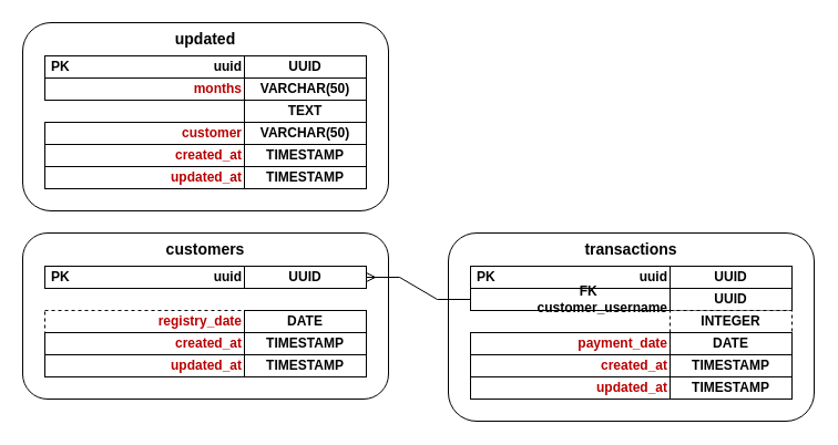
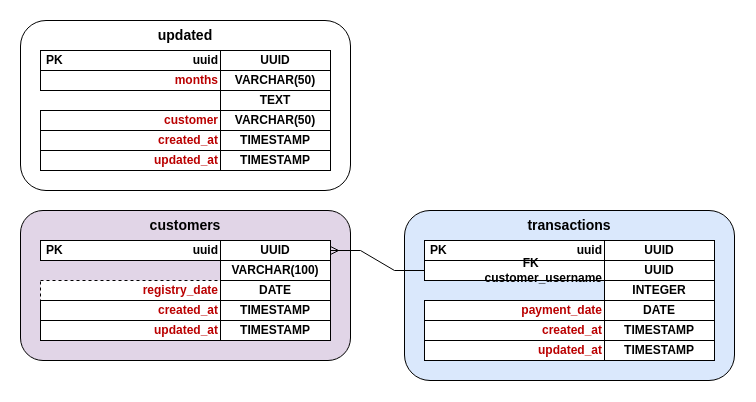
  <mxCell id="0" />
  <mxCell id="1" parent="0" />
  <mxCell id="2" value="updated" style="rounded=1;whiteSpace=wrap;html=1;verticalAlign=top;fontSize=14;fontStyle=1" vertex="1" parent="1"><mxGeometry x="20" y="20" width="330" height="170" as="geometry" /></mxCell>
  <mxCell id="3" value="&lt;font style=&quot;color: light-dark(rgb(0, 0, 0), rgb(186, 0, 0));&quot;&gt;PK&lt;/font&gt;&amp;nbsp; &amp;nbsp; &amp;nbsp; &amp;nbsp; &amp;nbsp; &amp;nbsp; &amp;nbsp; &amp;nbsp; &amp;nbsp; &amp;nbsp; &amp;nbsp; &amp;nbsp; &amp;nbsp; &amp;nbsp; &amp;nbsp; &amp;nbsp; &amp;nbsp; &amp;nbsp; &amp;nbsp; &amp;nbsp;uuid" style="rounded=0;whiteSpace=wrap;html=1;align=right;fontStyle=1;fillColor=light-dark(#FFFFFF,#343A40);" vertex="1" parent="1"><mxGeometry x="40" y="50" width="180" height="20" as="geometry" /></mxCell>
  <mxCell id="4" value="UUID" style="rounded=0;whiteSpace=wrap;html=1;align=center;fontStyle=1;fillColor=light-dark(#FFFFFF,#343A40);" vertex="1" parent="1"><mxGeometry x="220" y="50" width="110" height="20" as="geometry" /></mxCell>
  <mxCell id="5" value="&lt;font color=&quot;rgba(0, 0, 0, 0)&quot;&gt;months&lt;/font&gt;" style="rounded=0;whiteSpace=wrap;html=1;align=right;fontStyle=1;fillColor=light-dark(#FFFFFF,#343A40);" vertex="1" parent="1"><mxGeometry x="40" y="70" width="180" height="20" as="geometry" /></mxCell>
  <mxCell id="6" value="VARCHAR(50)" style="rounded=0;whiteSpace=wrap;html=1;align=center;fontStyle=1;fillColor=light-dark(#FFFFFF,#343A40);" vertex="1" parent="1"><mxGeometry x="220" y="70" width="110" height="20" as="geometry" /></mxCell>
  <mxCell id="7" value="TEXT" style="rounded=0;whiteSpace=wrap;html=1;align=center;fontStyle=1;fillColor=light-dark(#FFFFFF,#343A40);" vertex="1" parent="1"><mxGeometry x="220" y="90" width="110" height="20" as="geometry" /></mxCell>
  <mxCell id="8" value="&lt;font color=&quot;rgba(0, 0, 0, 0)&quot;&gt;customer&lt;/font&gt;" style="rounded=0;whiteSpace=wrap;html=1;align=right;fontStyle=1;fillColor=light-dark(#FFFFFF,#343A40);" vertex="1" parent="1"><mxGeometry x="40" y="110" width="180" height="20" as="geometry" /></mxCell>
  <mxCell id="9" value="VARCHAR(50)" style="rounded=0;whiteSpace=wrap;html=1;align=center;fontStyle=1;fillColor=light-dark(#FFFFFF,#343A40);" vertex="1" parent="1"><mxGeometry x="220" y="110" width="110" height="20" as="geometry" /></mxCell>
- <mxCell id="10" value="customers" style="rounded=1;whiteSpace=wrap;html=1;verticalAlign=top;fontSize=14;fontStyle=1" vertex="1" parent="1"><mxGeometry x="20" y="210" width="330" height="150" as="geometry" /></mxCell>
+ <mxCell id="10" value="customers" style="rounded=1;whiteSpace=wrap;html=1;verticalAlign=top;fontSize=14;fontStyle=1;fillColor=#e1d5e7;" vertex="1" parent="1"><mxGeometry x="20" y="210" width="330" height="150" as="geometry" /></mxCell>
  <mxCell id="11" value="&lt;font style=&quot;color: light-dark(rgb(0, 0, 0), rgb(186, 0, 0));&quot;&gt;PK&lt;/font&gt;&amp;nbsp; &amp;nbsp; &amp;nbsp; &amp;nbsp; &amp;nbsp; &amp;nbsp; &amp;nbsp; &amp;nbsp; &amp;nbsp; &amp;nbsp; &amp;nbsp; &amp;nbsp; &amp;nbsp; &amp;nbsp; &amp;nbsp; &amp;nbsp; &amp;nbsp; &amp;nbsp; &amp;nbsp; &amp;nbsp;uuid" style="rounded=0;whiteSpace=wrap;html=1;align=right;fontStyle=1;fillColor=light-dark(#FFFFFF,#343A40);" vertex="1" parent="1"><mxGeometry x="40" y="240" width="180" height="20" as="geometry" /></mxCell>
  <mxCell id="12" value="UUID" style="rounded=0;whiteSpace=wrap;html=1;align=center;fontStyle=1;fillColor=light-dark(#FFFFFF,#343A40);" vertex="1" parent="1"><mxGeometry x="220" y="240" width="110" height="20" as="geometry" /></mxCell>
+ <mxCell id="13" value="VARCHAR(100)" style="rounded=0;whiteSpace=wrap;html=1;align=center;fontStyle=1;fillColor=light-dark(#FFFFFF,#343A40);" vertex="1" parent="1"><mxGeometry x="220" y="260" width="110" height="20" as="geometry" /></mxCell>
  <mxCell id="14" value="&lt;font style=&quot;color: light-dark(rgb(186, 0, 0), rgb(255, 255, 255));&quot;&gt;registry_date&lt;/font&gt;" style="rounded=0;whiteSpace=wrap;html=1;align=right;fontStyle=1;fillColor=light-dark(#FFFFFF,#343A40);dashed=1;" vertex="1" parent="1"><mxGeometry x="40" y="280" width="180" height="20" as="geometry" /></mxCell>
  <mxCell id="15" value="DATE" style="rounded=0;whiteSpace=wrap;html=1;align=center;fontStyle=1;fillColor=light-dark(#FFFFFF,#343A40);" vertex="1" parent="1"><mxGeometry x="220" y="280" width="110" height="20" as="geometry" /></mxCell>
  <mxCell id="16" value="&lt;font color=&quot;rgba(0, 0, 0, 0)&quot;&gt;created_at&lt;/font&gt;" style="rounded=0;whiteSpace=wrap;html=1;align=right;fontStyle=1;fillColor=light-dark(#FFFFFF,#343A40);" vertex="1" parent="1"><mxGeometry x="40" y="130" width="180" height="20" as="geometry" /></mxCell>
  <mxCell id="17" value="TIMESTAMP" style="rounded=0;whiteSpace=wrap;html=1;align=center;fontStyle=1;fillColor=light-dark(#FFFFFF,#343A40);" vertex="1" parent="1"><mxGeometry x="220" y="130" width="110" height="20" as="geometry" /></mxCell>
  <mxCell id="18" value="&lt;font color=&quot;rgba(0, 0, 0, 0)&quot;&gt;updated_at&lt;/font&gt;" style="rounded=0;whiteSpace=wrap;html=1;align=right;fontStyle=1;fillColor=light-dark(#FFFFFF,#343A40);" vertex="1" parent="1"><mxGeometry x="40" y="150" width="180" height="20" as="geometry" /></mxCell>
  <mxCell id="19" value="TIMESTAMP" style="rounded=0;whiteSpace=wrap;html=1;align=center;fontStyle=1;fillColor=light-dark(#FFFFFF,#343A40);" vertex="1" parent="1"><mxGeometry x="220" y="150" width="110" height="20" as="geometry" /></mxCell>
  <mxCell id="20" value="&lt;font color=&quot;rgba(0, 0, 0, 0)&quot;&gt;created_at&lt;/font&gt;" style="rounded=0;whiteSpace=wrap;html=1;align=right;fontStyle=1;fillColor=light-dark(#FFFFFF,#343A40);" vertex="1" parent="1"><mxGeometry x="40" y="300" width="180" height="20" as="geometry" /></mxCell>
  <mxCell id="21" value="TIMESTAMP" style="rounded=0;whiteSpace=wrap;html=1;align=center;fontStyle=1;fillColor=light-dark(#FFFFFF,#343A40);" vertex="1" parent="1"><mxGeometry x="220" y="300" width="110" height="20" as="geometry" /></mxCell>
  <mxCell id="22" value="&lt;font color=&quot;rgba(0, 0, 0, 0)&quot;&gt;updated_at&lt;/font&gt;" style="rounded=0;whiteSpace=wrap;html=1;align=right;fontStyle=1;fillColor=light-dark(#FFFFFF,#343A40);" vertex="1" parent="1"><mxGeometry x="40" y="320" width="180" height="20" as="geometry" /></mxCell>
  <mxCell id="23" value="TIMESTAMP" style="rounded=0;whiteSpace=wrap;html=1;align=center;fontStyle=1;fillColor=light-dark(#FFFFFF,#343A40);" vertex="1" parent="1"><mxGeometry x="220" y="320" width="110" height="20" as="geometry" /></mxCell>
- <mxCell id="24" value="transactions" style="rounded=1;whiteSpace=wrap;html=1;verticalAlign=top;fontSize=14;fontStyle=1" vertex="1" parent="1"><mxGeometry x="404" y="210" width="330" height="170" as="geometry" /></mxCell>
+ <mxCell id="24" value="transactions" style="rounded=1;whiteSpace=wrap;html=1;verticalAlign=top;fontSize=14;fontStyle=1;fillColor=#dae8fc;" vertex="1" parent="1"><mxGeometry x="404" y="210" width="330" height="170" as="geometry" /></mxCell>
  <mxCell id="25" value="&lt;font style=&quot;color: light-dark(rgb(0, 0, 0), rgb(186, 0, 0));&quot;&gt;PK&lt;/font&gt;&amp;nbsp; &amp;nbsp; &amp;nbsp; &amp;nbsp; &amp;nbsp; &amp;nbsp; &amp;nbsp; &amp;nbsp; &amp;nbsp; &amp;nbsp; &amp;nbsp; &amp;nbsp; &amp;nbsp; &amp;nbsp; &amp;nbsp; &amp;nbsp; &amp;nbsp; &amp;nbsp; &amp;nbsp; &amp;nbsp;uuid" style="rounded=0;whiteSpace=wrap;html=1;align=right;fontStyle=1;fillColor=light-dark(#FFFFFF,#343A40);" vertex="1" parent="1"><mxGeometry x="424" y="240" width="180" height="20" as="geometry" /></mxCell>
  <mxCell id="26" value="UUID" style="rounded=0;whiteSpace=wrap;html=1;align=center;fontStyle=1;fillColor=light-dark(#FFFFFF,#343A40);" vertex="1" parent="1"><mxGeometry x="604" y="240" width="110" height="20" as="geometry" /></mxCell>
  <mxCell id="27" value="&lt;font style=&quot;&quot;&gt;&lt;span style=&quot;color: light-dark(rgb(0, 0, 0), rgb(186, 0, 0));&quot;&gt;&lt;font style=&quot;color: light-dark(rgb(0, 0, 0), rgb(186, 0, 0));&quot;&gt;FK&amp;nbsp; &amp;nbsp; &amp;nbsp; &amp;nbsp; &amp;nbsp; &amp;nbsp; &amp;nbsp; &amp;nbsp; &amp;nbsp; &amp;nbsp; &amp;nbsp;&lt;/font&gt;&lt;/span&gt;&lt;font style=&quot;color: light-dark(rgb(0, 0, 0), rgb(255, 255, 255));&quot;&gt;customer_username&lt;/font&gt;&lt;/font&gt;" style="rounded=0;whiteSpace=wrap;html=1;align=right;fontStyle=1;fillColor=light-dark(#FFFFFF,#343A40);" vertex="1" parent="1"><mxGeometry x="424" y="260" width="180" height="20" as="geometry" /></mxCell>
  <mxCell id="28" value="UUID" style="rounded=0;whiteSpace=wrap;html=1;align=center;fontStyle=1;fillColor=light-dark(#FFFFFF,#343A40);" vertex="1" parent="1"><mxGeometry x="604" y="260" width="110" height="20" as="geometry" /></mxCell>
- <mxCell id="29" value="INTEGER" style="rounded=0;whiteSpace=wrap;html=1;align=center;fontStyle=1;fillColor=light-dark(#FFFFFF,#343A40);dashed=1;" vertex="1" parent="1"><mxGeometry x="604" y="280" width="110" height="20" as="geometry" /></mxCell>
+ <mxCell id="29" value="INTEGER" style="rounded=0;whiteSpace=wrap;html=1;align=center;fontStyle=1;fillColor=light-dark(#FFFFFF,#343A40);" vertex="1" parent="1"><mxGeometry x="604" y="280" width="110" height="20" as="geometry" /></mxCell>
  <mxCell id="30" value="&lt;font color=&quot;rgba(0, 0, 0, 0)&quot;&gt;created_at&lt;/font&gt;" style="rounded=0;whiteSpace=wrap;html=1;align=right;fontStyle=1;fillColor=light-dark(#FFFFFF,#343A40);" vertex="1" parent="1"><mxGeometry x="424" y="320" width="180" height="20" as="geometry" /></mxCell>
  <mxCell id="31" value="TIMESTAMP" style="rounded=0;whiteSpace=wrap;html=1;align=center;fontStyle=1;fillColor=light-dark(#FFFFFF,#343A40);" vertex="1" parent="1"><mxGeometry x="604" y="320" width="110" height="20" as="geometry" /></mxCell>
  <mxCell id="32" value="&lt;font color=&quot;rgba(0, 0, 0, 0)&quot;&gt;updated_at&lt;/font&gt;" style="rounded=0;whiteSpace=wrap;html=1;align=right;fontStyle=1;fillColor=light-dark(#FFFFFF,#343A40);" vertex="1" parent="1"><mxGeometry x="424" y="340" width="180" height="20" as="geometry" /></mxCell>
  <mxCell id="33" value="TIMESTAMP" style="rounded=0;whiteSpace=wrap;html=1;align=center;fontStyle=1;fillColor=light-dark(#FFFFFF,#343A40);" vertex="1" parent="1"><mxGeometry x="604" y="340" width="110" height="20" as="geometry" /></mxCell>
  <mxCell id="34" value="" style="edgeStyle=entityRelationEdgeStyle;fontSize=12;html=1;endArrow=ERmany;rounded=0;" edge="1" parent="1" source="27" target="12"><mxGeometry width="100" height="100" relative="1" as="geometry"><mxPoint x="420" y="350" as="sourcePoint" /><mxPoint x="520" y="250" as="targetPoint" /></mxGeometry></mxCell>
  <mxCell id="35" value="&lt;font color=&quot;rgba(0, 0, 0, 0)&quot;&gt;payment_date&lt;/font&gt;" style="rounded=0;whiteSpace=wrap;html=1;align=right;fontStyle=1;fillColor=light-dark(#FFFFFF,#343A40);" vertex="1" parent="1"><mxGeometry x="424" y="300" width="180" height="20" as="geometry" /></mxCell>
  <mxCell id="36" value="DATE" style="rounded=0;whiteSpace=wrap;html=1;align=center;fontStyle=1;fillColor=light-dark(#FFFFFF,#343A40);" vertex="1" parent="1"><mxGeometry x="604" y="300" width="110" height="20" as="geometry" /></mxCell>
